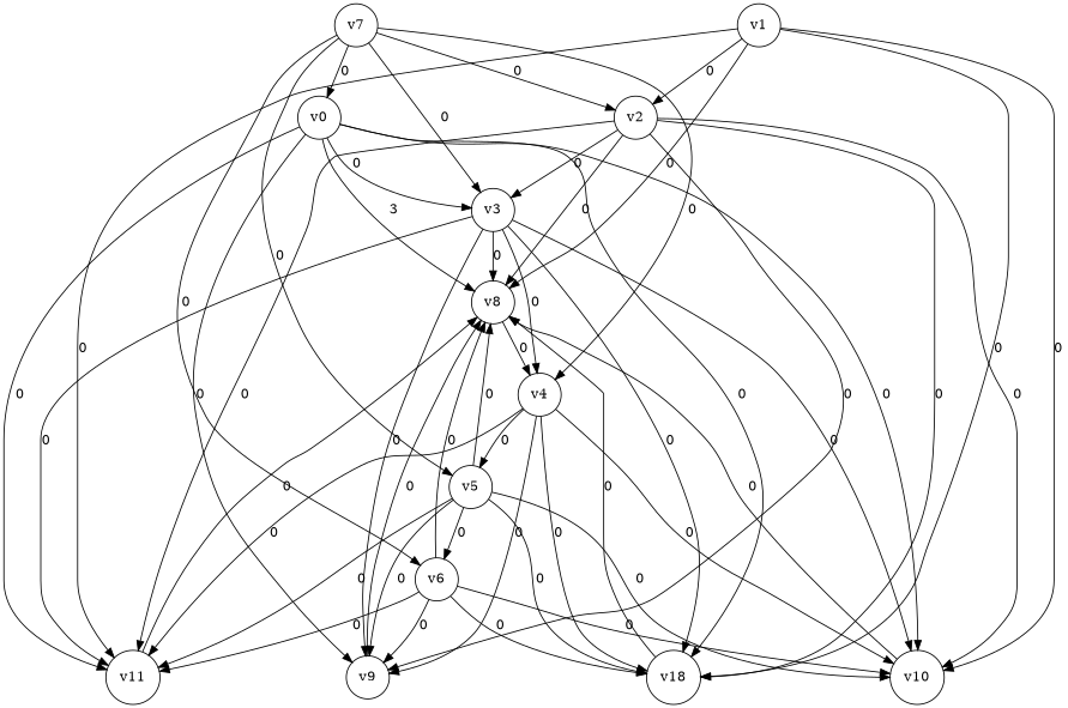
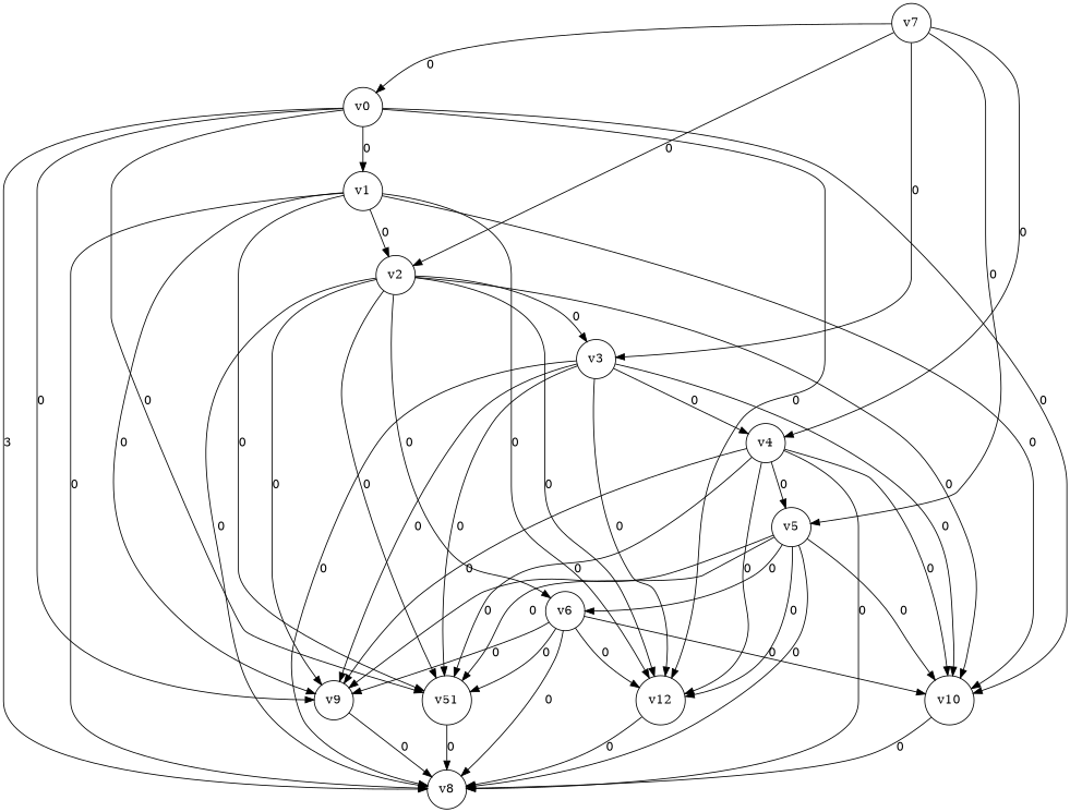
  digraph {
    node [shape=circle]
    n1 [label=v0]
    n2 [label=v1]
    n3 [label=v8]
    n4 [label=v9]
    n5 [label=v10]
-   n6 [label=v11]
-   n7 [label=v18]
+   n6 [label=v51]
+   n7 [label=v12]
    n8 [label=v2]
    n9 [label=v3]
    n10 [label=v4]
    n11 [label=v5]
    n12 [label=v6]
    n13 [label=v7]
-   n1 -> n9 [label=0]
+   n1 -> n2 [label=0]
    n1 -> n3 [label=3]
    n1 -> n4 [label=0]
    n1 -> n5 [label=0]
    n1 -> n6 [label=0]
    n1 -> n7 [label=0]
    n2 -> n3 [label=0]
+   n2 -> n4 [label=0]
    n2 -> n5 [label=0]
    n2 -> n6 [label=0]
    n2 -> n7 [label=0]
    n2 -> n8 [label=0]
    n4 -> n3 [label=0]
    n5 -> n3 [label=0]
    n6 -> n3 [label=0]
    n7 -> n3 [label=0]
    n8 -> n3 [label=0]
    n8 -> n4 [label=0]
    n8 -> n5 [label=0]
    n8 -> n6 [label=0]
    n8 -> n7 [label=0]
    n8 -> n9 [label=0]
    n9 -> n3 [label=0]
    n9 -> n4 [label=0]
    n9 -> n5 [label=0]
    n9 -> n6 [label=0]
    n9 -> n7 [label=0]
    n9 -> n10 [label=0]
-   n3 -> n10 [label=0]
+   n10 -> n3 [label=0]
    n10 -> n4 [label=0]
    n10 -> n5 [label=0]
    n10 -> n6 [label=0]
    n10 -> n7 [label=0]
    n10 -> n11 [label=0]
    n11 -> n3 [label=0]
    n11 -> n4 [label=0]
    n11 -> n5 [label=0]
    n11 -> n6 [label=0]
    n11 -> n7 [label=0]
    n11 -> n12 [label=0]
    n12 -> n3 [label=0]
    n12 -> n4 [label=0]
    n12 -> n5 [label=0]
    n12 -> n6 [label=0]
    n12 -> n7 [label=0]
    n13 -> n1 [label=0]
    n13 -> n8 [label=0]
    n13 -> n9 [label=0]
    n13 -> n10 [label=0]
    n13 -> n11 [label=0]
-   n13 -> n12 [label=0]
+   n8 -> n12 [label=0]
  }
